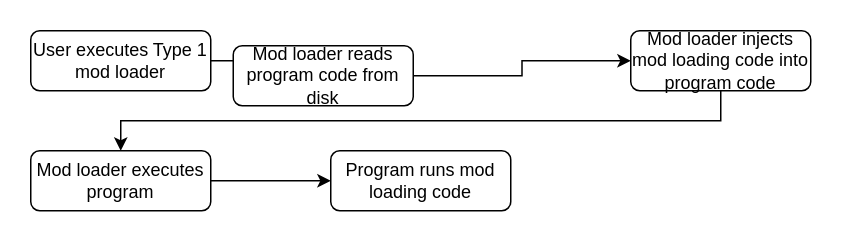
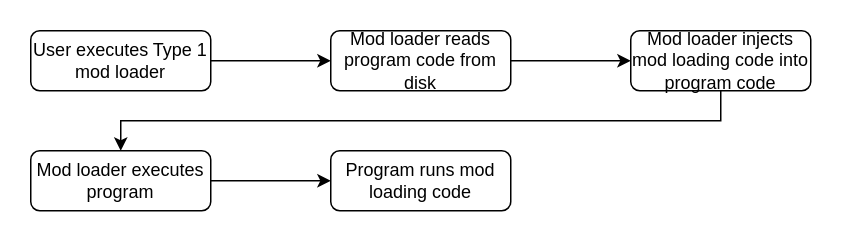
  <mxCell id="0" />
  <mxCell id="1" parent="0" />
  <mxCell id="2" value="" style="edgeStyle=orthogonalEdgeStyle;rounded=0;orthogonalLoop=1;jettySize=auto;html=1;" edge="1" parent="1" source="3" target="5"><mxGeometry relative="1" as="geometry" /></mxCell>
  <mxCell id="3" value="User executes Type 1 mod loader" style="rounded=1;whiteSpace=wrap;html=1;fontSize=12;glass=0;strokeWidth=1;shadow=0;" parent="1" vertex="1"><mxGeometry x="20" y="20" width="120" height="40" as="geometry" /></mxCell>
  <mxCell id="4" value="" style="edgeStyle=orthogonalEdgeStyle;rounded=0;orthogonalLoop=1;jettySize=auto;html=1;" edge="1" parent="1" source="5" target="7"><mxGeometry relative="1" as="geometry" /></mxCell>
- <mxCell id="5" value="Mod loader reads program code from disk" style="rounded=1;whiteSpace=wrap;html=1;fontSize=12;glass=0;strokeWidth=1;shadow=0;" vertex="1" parent="1"><mxGeometry x="155" y="30" width="120" height="40" as="geometry" /></mxCell>
+ <mxCell id="5" value="Mod loader reads program code from disk" style="rounded=1;whiteSpace=wrap;html=1;fontSize=12;glass=0;strokeWidth=1;shadow=0;" vertex="1" parent="1"><mxGeometry x="220" y="20" width="120" height="40" as="geometry" /></mxCell>
  <mxCell id="6" style="edgeStyle=orthogonalEdgeStyle;rounded=0;orthogonalLoop=1;jettySize=auto;html=1;exitX=0.5;exitY=1;exitDx=0;exitDy=0;" edge="1" parent="1" source="7" target="9"><mxGeometry relative="1" as="geometry" /></mxCell>
  <mxCell id="7" value="Mod loader injects mod loading code into program code" style="rounded=1;whiteSpace=wrap;html=1;fontSize=12;glass=0;strokeWidth=1;shadow=0;" vertex="1" parent="1"><mxGeometry x="420" y="20" width="120" height="40" as="geometry" /></mxCell>
  <mxCell id="8" value="" style="edgeStyle=orthogonalEdgeStyle;rounded=0;orthogonalLoop=1;jettySize=auto;html=1;" edge="1" parent="1" source="9" target="10"><mxGeometry relative="1" as="geometry" /></mxCell>
  <mxCell id="9" value="Mod loader executes program" style="rounded=1;whiteSpace=wrap;html=1;fontSize=12;glass=0;strokeWidth=1;shadow=0;" vertex="1" parent="1"><mxGeometry x="20" y="100" width="120" height="40" as="geometry" /></mxCell>
  <mxCell id="10" value="Program runs mod loading code" style="rounded=1;whiteSpace=wrap;html=1;fontSize=12;glass=0;strokeWidth=1;shadow=0;" vertex="1" parent="1"><mxGeometry x="220" y="100" width="120" height="40" as="geometry" /></mxCell>
